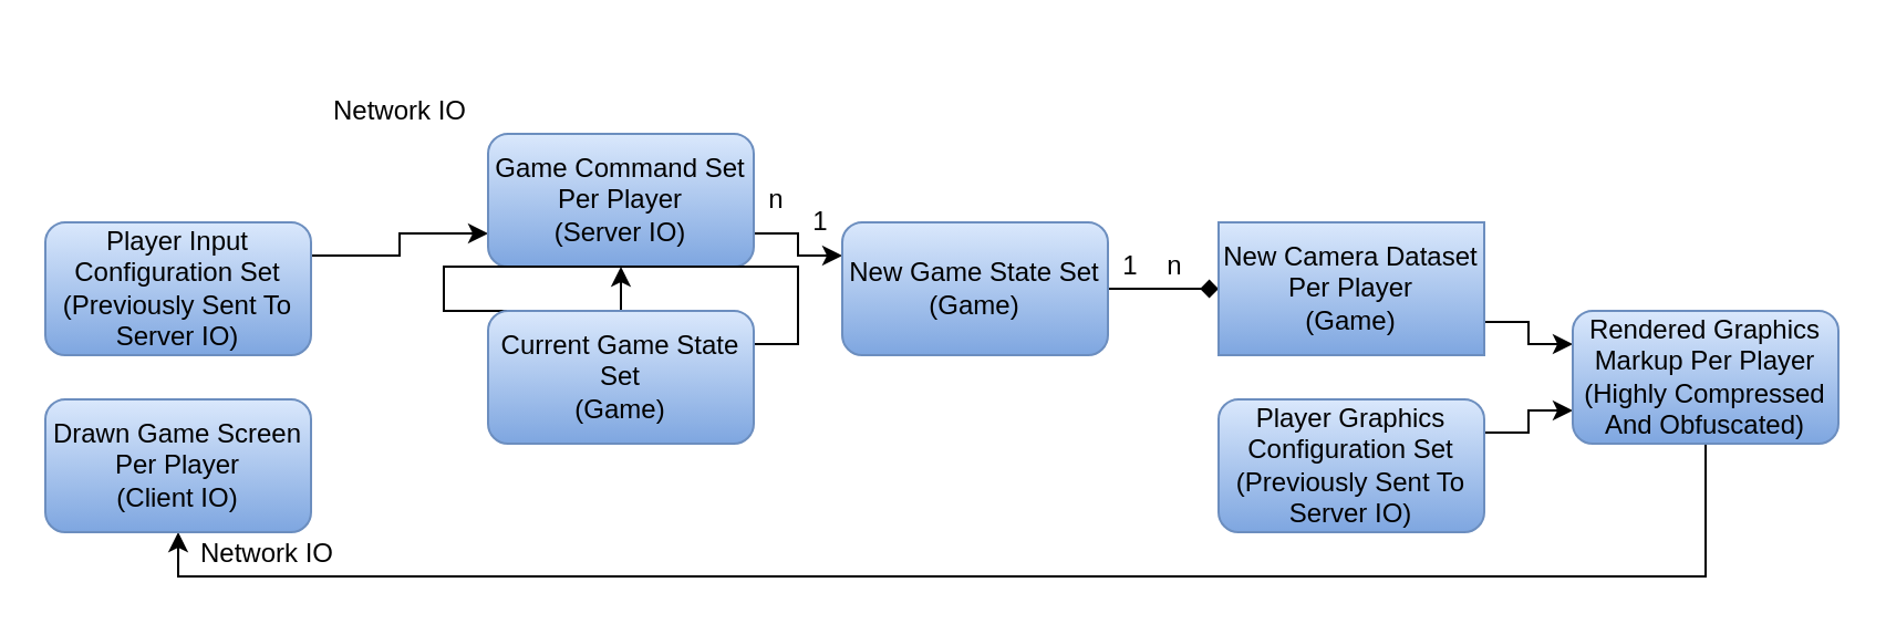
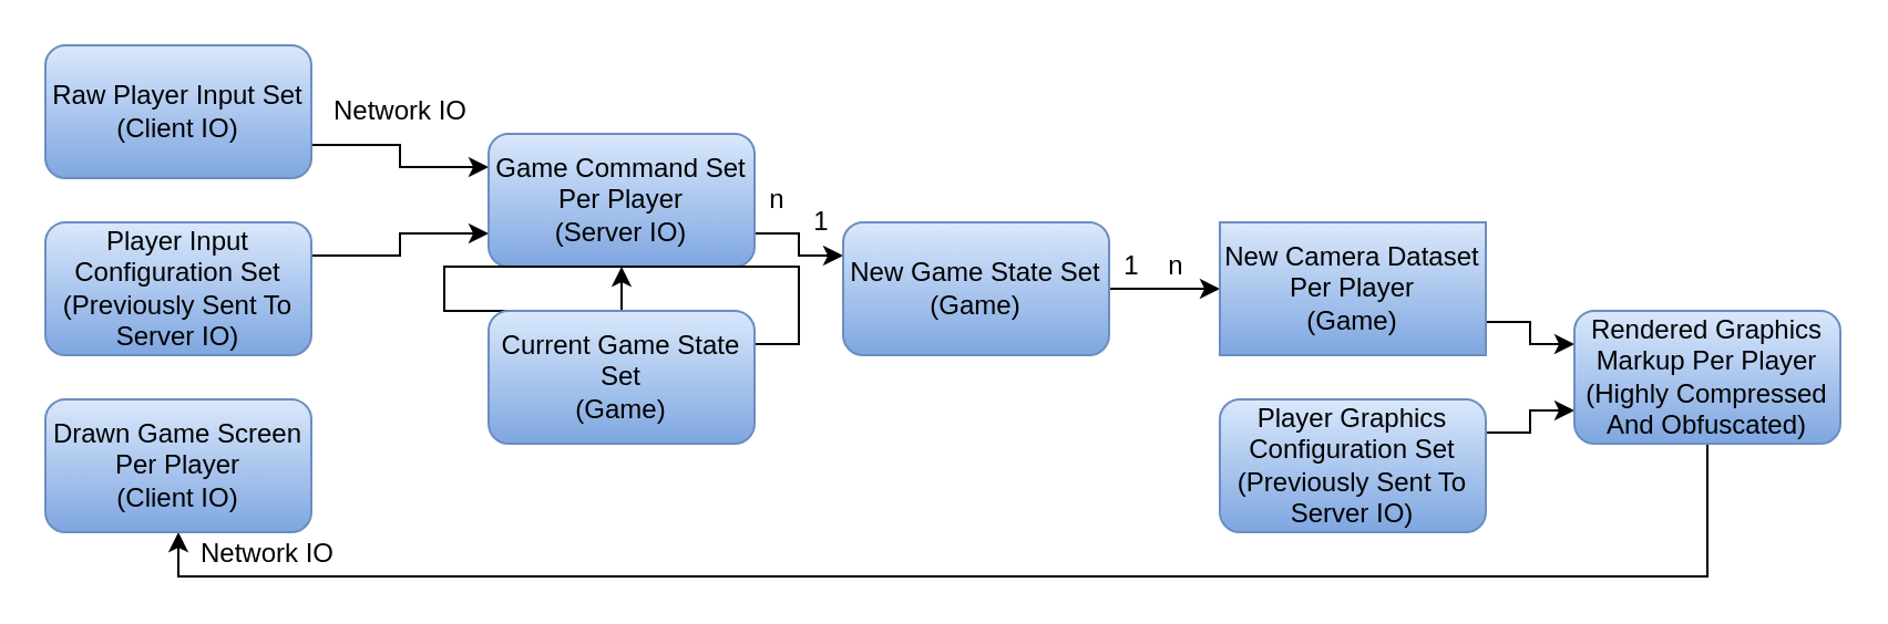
  <mxCell id="0" />
  <mxCell id="1" parent="0" />
+ <mxCell id="2" style="edgeStyle=orthogonalEdgeStyle;rounded=0;orthogonalLoop=1;jettySize=auto;html=1;exitX=1;exitY=0.75;exitDx=0;exitDy=0;entryX=0;entryY=0.25;entryDx=0;entryDy=0;" edge="1" parent="1" source="3" target="7"><mxGeometry relative="1" as="geometry" /></mxCell>
+ <mxCell id="3" value="Raw Player Input Set&lt;br&gt;(Client IO)" style="rounded=1;whiteSpace=wrap;html=1;gradientColor=#7ea6e0;fillColor=#dae8fc;strokeColor=#6c8ebf;" vertex="1" parent="1"><mxGeometry x="20" y="20" width="120" height="60" as="geometry" /></mxCell>
  <mxCell id="4" style="edgeStyle=orthogonalEdgeStyle;rounded=0;orthogonalLoop=1;jettySize=auto;html=1;exitX=1;exitY=0.25;exitDx=0;exitDy=0;entryX=0;entryY=0.75;entryDx=0;entryDy=0;" edge="1" parent="1" source="5" target="7"><mxGeometry relative="1" as="geometry" /></mxCell>
  <mxCell id="5" value="Player Input Configuration Set&lt;br&gt;(Previously Sent To Server IO)" style="rounded=1;whiteSpace=wrap;html=1;gradientColor=#7ea6e0;fillColor=#dae8fc;strokeColor=#6c8ebf;" vertex="1" parent="1"><mxGeometry x="20" y="100" width="120" height="60" as="geometry" /></mxCell>
  <mxCell id="6" style="edgeStyle=orthogonalEdgeStyle;rounded=0;orthogonalLoop=1;jettySize=auto;html=1;exitX=1;exitY=0.75;exitDx=0;exitDy=0;entryX=0;entryY=0.25;entryDx=0;entryDy=0;" edge="1" parent="1" source="7" target="11"><mxGeometry relative="1" as="geometry" /></mxCell>
  <mxCell id="7" value="Game Command Set Per Player&lt;br&gt;(Server IO)" style="rounded=1;whiteSpace=wrap;html=1;gradientColor=#7ea6e0;fillColor=#dae8fc;strokeColor=#6c8ebf;" vertex="1" parent="1"><mxGeometry x="220" y="60" width="120" height="60" as="geometry" /></mxCell>
  <mxCell id="8" style="edgeStyle=orthogonalEdgeStyle;rounded=0;orthogonalLoop=1;jettySize=auto;html=1;exitX=1;exitY=0.25;exitDx=0;exitDy=0;" edge="1" parent="1" source="9" target="7"><mxGeometry relative="1" as="geometry" /></mxCell>
  <mxCell id="9" value="Current Game State Set&lt;br&gt;(Game)" style="rounded=1;whiteSpace=wrap;html=1;gradientColor=#7ea6e0;fillColor=#dae8fc;strokeColor=#6c8ebf;" vertex="1" parent="1"><mxGeometry x="220" y="140" width="120" height="60" as="geometry" /></mxCell>
- <mxCell id="10" style="edgeStyle=orthogonalEdgeStyle;rounded=0;orthogonalLoop=1;jettySize=auto;html=1;exitX=1;exitY=0.5;exitDx=0;exitDy=0;entryX=0;entryY=0.5;entryDx=0;entryDy=0;endArrow=diamond;" edge="1" parent="1" source="11" target="13"><mxGeometry relative="1" as="geometry" /></mxCell>
+ <mxCell id="10" style="edgeStyle=orthogonalEdgeStyle;rounded=0;orthogonalLoop=1;jettySize=auto;html=1;exitX=1;exitY=0.5;exitDx=0;exitDy=0;entryX=0;entryY=0.5;entryDx=0;entryDy=0;" edge="1" parent="1" source="11" target="13"><mxGeometry relative="1" as="geometry" /></mxCell>
  <mxCell id="11" value="New Game State Set&lt;br&gt;(Game)" style="rounded=1;whiteSpace=wrap;html=1;gradientColor=#7ea6e0;fillColor=#dae8fc;strokeColor=#6c8ebf;" vertex="1" parent="1"><mxGeometry x="380" y="100" width="120" height="60" as="geometry" /></mxCell>
  <mxCell id="12" style="edgeStyle=orthogonalEdgeStyle;rounded=0;orthogonalLoop=1;jettySize=auto;html=1;exitX=1;exitY=0.75;exitDx=0;exitDy=0;entryX=0;entryY=0.25;entryDx=0;entryDy=0;" edge="1" parent="1" source="13" target="17"><mxGeometry relative="1" as="geometry" /></mxCell>
  <mxCell id="13" value="New Camera Dataset Per Player&lt;br&gt;(Game)" style="whiteSpace=wrap;html=1;gradientColor=#7ea6e0;fillColor=#dae8fc;strokeColor=#6c8ebf;rounded=0;" vertex="1" parent="1"><mxGeometry x="550" y="100" width="120" height="60" as="geometry" /></mxCell>
  <mxCell id="14" style="edgeStyle=orthogonalEdgeStyle;rounded=0;orthogonalLoop=1;jettySize=auto;html=1;exitX=1;exitY=0.25;exitDx=0;exitDy=0;entryX=0;entryY=0.75;entryDx=0;entryDy=0;" edge="1" parent="1" source="15" target="17"><mxGeometry relative="1" as="geometry" /></mxCell>
  <mxCell id="15" value="Player Graphics Configuration Set&lt;br&gt;(Previously Sent To Server IO)" style="rounded=1;whiteSpace=wrap;html=1;gradientColor=#7ea6e0;fillColor=#dae8fc;strokeColor=#6c8ebf;" vertex="1" parent="1"><mxGeometry x="550" y="180" width="120" height="60" as="geometry" /></mxCell>
  <mxCell id="16" style="edgeStyle=orthogonalEdgeStyle;rounded=0;orthogonalLoop=1;jettySize=auto;html=1;exitX=0.5;exitY=1;exitDx=0;exitDy=0;entryX=0.5;entryY=1;entryDx=0;entryDy=0;" edge="1" parent="1" source="17" target="22"><mxGeometry relative="1" as="geometry" /></mxCell>
  <mxCell id="17" value="Rendered Graphics Markup Per Player&lt;br&gt;(Highly Compressed And Obfuscated)" style="rounded=1;whiteSpace=wrap;html=1;gradientColor=#7ea6e0;fillColor=#dae8fc;strokeColor=#6c8ebf;" vertex="1" parent="1"><mxGeometry x="710" y="140" width="120" height="60" as="geometry" /></mxCell>
  <mxCell id="18" value="n" style="text;html=1;align=center;verticalAlign=middle;resizable=0;points=[];autosize=1;" vertex="1" parent="1"><mxGeometry x="520" y="110" width="20" height="20" as="geometry" /></mxCell>
  <mxCell id="19" value="1" style="text;html=1;align=center;verticalAlign=middle;resizable=0;points=[];autosize=1;" vertex="1" parent="1"><mxGeometry x="500" y="110" width="20" height="20" as="geometry" /></mxCell>
  <mxCell id="20" value="n" style="text;html=1;align=center;verticalAlign=middle;resizable=0;points=[];autosize=1;" vertex="1" parent="1"><mxGeometry x="340" y="80" width="20" height="20" as="geometry" /></mxCell>
  <mxCell id="21" value="1" style="text;html=1;align=center;verticalAlign=middle;resizable=0;points=[];autosize=1;" vertex="1" parent="1"><mxGeometry x="360" y="90" width="20" height="20" as="geometry" /></mxCell>
  <mxCell id="22" value="Drawn Game Screen Per Player&lt;br&gt;(Client IO)" style="rounded=1;whiteSpace=wrap;html=1;gradientColor=#7ea6e0;fillColor=#dae8fc;strokeColor=#6c8ebf;" vertex="1" parent="1"><mxGeometry x="20" y="180" width="120" height="60" as="geometry" /></mxCell>
  <mxCell id="23" value="Network IO" style="text;html=1;align=center;verticalAlign=middle;resizable=0;points=[];autosize=1;" vertex="1" parent="1"><mxGeometry x="140" y="40" width="80" height="20" as="geometry" /></mxCell>
  <mxCell id="24" value="Network IO" style="text;html=1;align=center;verticalAlign=middle;resizable=0;points=[];autosize=1;" vertex="1" parent="1"><mxGeometry x="80" y="240" width="80" height="20" as="geometry" /></mxCell>
